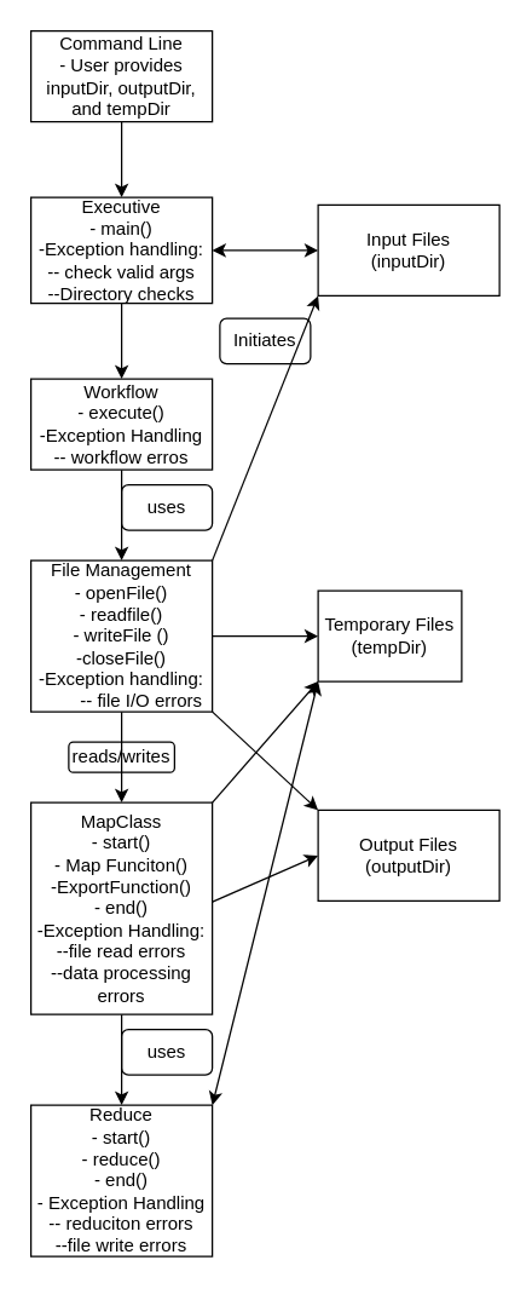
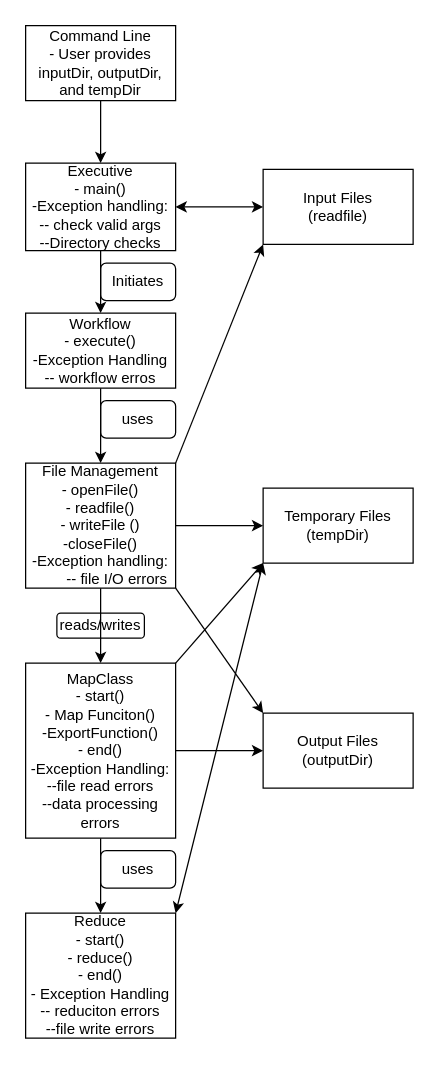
  <mxCell id="0" />
  <mxCell id="1" parent="0" />
  <mxCell id="2" style="edgeStyle=none;html=1;exitX=0.5;exitY=1;exitDx=0;exitDy=0;entryX=0.5;entryY=0;entryDx=0;entryDy=0;" edge="1" parent="1" source="3" target="7"><mxGeometry relative="1" as="geometry" /></mxCell>
  <mxCell id="3" value="Command Line&lt;br&gt;- User provides inputDir, outputDir, and tempDir" style="whiteSpace=wrap;html=1;" vertex="1" parent="1"><mxGeometry x="20" y="20" width="120" height="60" as="geometry" /></mxCell>
- <mxCell id="4" value="Input Files&lt;br&gt;(inputDir)" style="whiteSpace=wrap;html=1;" vertex="1" parent="1"><mxGeometry x="210" y="135" width="120" height="60" as="geometry" /></mxCell>
+ <mxCell id="4" value="Input Files&lt;br&gt;(readfile)" style="whiteSpace=wrap;html=1;" vertex="1" parent="1"><mxGeometry x="210" y="135" width="120" height="60" as="geometry" /></mxCell>
  <mxCell id="5" style="edgeStyle=none;html=1;exitX=1;exitY=0.5;exitDx=0;exitDy=0;entryX=0;entryY=0.5;entryDx=0;entryDy=0;startArrow=classic;startFill=1;" edge="1" parent="1" source="7" target="4"><mxGeometry relative="1" as="geometry" /></mxCell>
  <mxCell id="6" style="edgeStyle=none;html=1;exitX=0.5;exitY=1;exitDx=0;exitDy=0;entryX=0.5;entryY=0;entryDx=0;entryDy=0;startArrow=none;startFill=0;endArrow=classic;endFill=1;" edge="1" parent="1" source="7" target="9"><mxGeometry relative="1" as="geometry" /></mxCell>
  <mxCell id="7" value="Executive&lt;br&gt;- main()&lt;br&gt;-Exception handling:&lt;br&gt;-- check valid args&lt;br&gt;--Directory checks" style="whiteSpace=wrap;html=1;" vertex="1" parent="1"><mxGeometry x="20" y="130" width="120" height="70" as="geometry" /></mxCell>
  <mxCell id="8" style="edgeStyle=none;html=1;exitX=0.5;exitY=1;exitDx=0;exitDy=0;startArrow=none;startFill=0;endArrow=classic;endFill=1;" edge="1" parent="1" source="9" target="16"><mxGeometry relative="1" as="geometry" /></mxCell>
  <mxCell id="9" value="Workflow&lt;br&gt;- execute()&lt;br&gt;-Exception Handling&lt;br&gt;-- workflow erros" style="whiteSpace=wrap;html=1;" vertex="1" parent="1"><mxGeometry x="20" y="250" width="120" height="60" as="geometry" /></mxCell>
  <mxCell id="10" style="edgeStyle=none;html=1;exitX=0;exitY=1;exitDx=0;exitDy=0;entryX=1;entryY=0;entryDx=0;entryDy=0;startArrow=classic;startFill=1;endArrow=classic;endFill=1;" edge="1" parent="1" source="11" target="22"><mxGeometry relative="1" as="geometry" /></mxCell>
- <mxCell id="11" value="Temporary Files&lt;br&gt;(tempDir)" style="whiteSpace=wrap;html=1;" vertex="1" parent="1"><mxGeometry x="210" y="390" width="95" height="60" as="geometry" /></mxCell>
+ <mxCell id="11" value="Temporary Files&lt;br&gt;(tempDir)" style="whiteSpace=wrap;html=1;" vertex="1" parent="1"><mxGeometry x="210" y="390" width="120" height="60" as="geometry" /></mxCell>
  <mxCell id="12" style="edgeStyle=none;html=1;exitX=0.5;exitY=1;exitDx=0;exitDy=0;entryX=0.5;entryY=0;entryDx=0;entryDy=0;startArrow=none;startFill=0;endArrow=classic;endFill=1;" edge="1" parent="1" source="16" target="21"><mxGeometry relative="1" as="geometry" /></mxCell>
  <mxCell id="13" style="edgeStyle=none;html=1;exitX=1;exitY=0.5;exitDx=0;exitDy=0;entryX=0;entryY=0.5;entryDx=0;entryDy=0;startArrow=none;startFill=0;endArrow=classic;endFill=1;" edge="1" parent="1" source="16" target="11"><mxGeometry relative="1" as="geometry" /></mxCell>
  <mxCell id="14" style="edgeStyle=none;html=1;exitX=1;exitY=0;exitDx=0;exitDy=0;entryX=0;entryY=1;entryDx=0;entryDy=0;startArrow=none;startFill=0;endArrow=classic;endFill=1;" edge="1" parent="1" source="16" target="4"><mxGeometry relative="1" as="geometry" /></mxCell>
  <mxCell id="15" style="edgeStyle=none;html=1;exitX=1;exitY=1;exitDx=0;exitDy=0;entryX=0;entryY=0;entryDx=0;entryDy=0;startArrow=none;startFill=0;endArrow=classic;endFill=1;" edge="1" parent="1" source="16" target="17"><mxGeometry relative="1" as="geometry" /></mxCell>
  <mxCell id="16" value="File Management&lt;br&gt;- openFile()&lt;br&gt;- readfile()&lt;br&gt;- writeFile ()&lt;br&gt;-closeFile()&lt;br&gt;-Exception handling:&lt;br&gt;&lt;span style=&quot;white-space: pre;&quot;&gt;&#09;&lt;/span&gt;-- file I/O errors" style="whiteSpace=wrap;html=1;" vertex="1" parent="1"><mxGeometry x="20" y="370" width="120" height="100" as="geometry" /></mxCell>
- <mxCell id="17" value="Output Files&lt;br&gt;(outputDir)" style="whiteSpace=wrap;html=1;" vertex="1" parent="1"><mxGeometry x="210" y="535" width="120" height="60" as="geometry" /></mxCell>
+ <mxCell id="17" value="Output Files&lt;br&gt;(outputDir)" style="whiteSpace=wrap;html=1;" vertex="1" parent="1"><mxGeometry x="210" y="570" width="120" height="60" as="geometry" /></mxCell>
  <mxCell id="18" style="edgeStyle=none;html=1;exitX=0.5;exitY=1;exitDx=0;exitDy=0;entryX=0.5;entryY=0;entryDx=0;entryDy=0;startArrow=none;startFill=0;endArrow=classic;endFill=1;" edge="1" parent="1" source="21" target="22"><mxGeometry relative="1" as="geometry" /></mxCell>
  <mxCell id="19" style="edgeStyle=none;html=1;exitX=0.917;exitY=0.5;exitDx=0;exitDy=0;entryX=0;entryY=0.5;entryDx=0;entryDy=0;startArrow=none;startFill=0;endArrow=classic;endFill=1;exitPerimeter=0;" edge="1" parent="1" source="21" target="17"><mxGeometry relative="1" as="geometry" /></mxCell>
  <mxCell id="20" style="edgeStyle=none;html=1;exitX=1;exitY=0;exitDx=0;exitDy=0;entryX=0;entryY=1;entryDx=0;entryDy=0;startArrow=none;startFill=0;endArrow=classic;endFill=1;" edge="1" parent="1" source="21" target="11"><mxGeometry relative="1" as="geometry" /></mxCell>
  <mxCell id="21" value="MapClass&lt;br&gt;- start()&lt;br&gt;- Map Funciton()&lt;br&gt;-ExportFunction()&lt;br&gt;- end()&lt;br&gt;-Exception Handling:&lt;br&gt;--file read errors&lt;br&gt;--data processing errors" style="whiteSpace=wrap;html=1;" vertex="1" parent="1"><mxGeometry x="20" y="530" width="120" height="140" as="geometry" /></mxCell>
  <mxCell id="22" value="Reduce&lt;br&gt;- start()&lt;br&gt;- reduce()&lt;br&gt;- end()&lt;br&gt;- Exception Handling&lt;br&gt;-- reduciton errors&lt;br&gt;--file write errors" style="whiteSpace=wrap;html=1;" vertex="1" parent="1"><mxGeometry x="20" y="730" width="120" height="100" as="geometry" /></mxCell>
- <mxCell id="23" value="Initiates" style="text;align=center;html=1;verticalAlign=middle;whiteSpace=wrap;rounded=1;strokeColor=default;strokeWidth=1;" vertex="1" parent="1"><mxGeometry x="145" y="210" width="60" height="30" as="geometry" /></mxCell>
+ <mxCell id="23" value="Initiates" style="text;align=center;html=1;verticalAlign=middle;whiteSpace=wrap;rounded=1;strokeColor=default;strokeWidth=1;" vertex="1" parent="1"><mxGeometry x="80" y="210" width="60" height="30" as="geometry" /></mxCell>
  <mxCell id="24" value="uses" style="text;align=center;html=1;verticalAlign=middle;whiteSpace=wrap;rounded=1;strokeColor=default;strokeWidth=1;" vertex="1" parent="1"><mxGeometry x="80" y="320" width="60" height="30" as="geometry" /></mxCell>
  <mxCell id="25" value="reads/writes" style="text;align=center;html=1;verticalAlign=middle;whiteSpace=wrap;rounded=1;strokeColor=default;strokeWidth=1;" vertex="1" parent="1"><mxGeometry x="45" y="490" width="70" height="20" as="geometry" /></mxCell>
  <mxCell id="26" value="uses" style="text;align=center;html=1;verticalAlign=middle;whiteSpace=wrap;rounded=1;strokeColor=default;strokeWidth=1;" vertex="1" parent="1"><mxGeometry x="80" y="680" width="60" height="30" as="geometry" /></mxCell>
